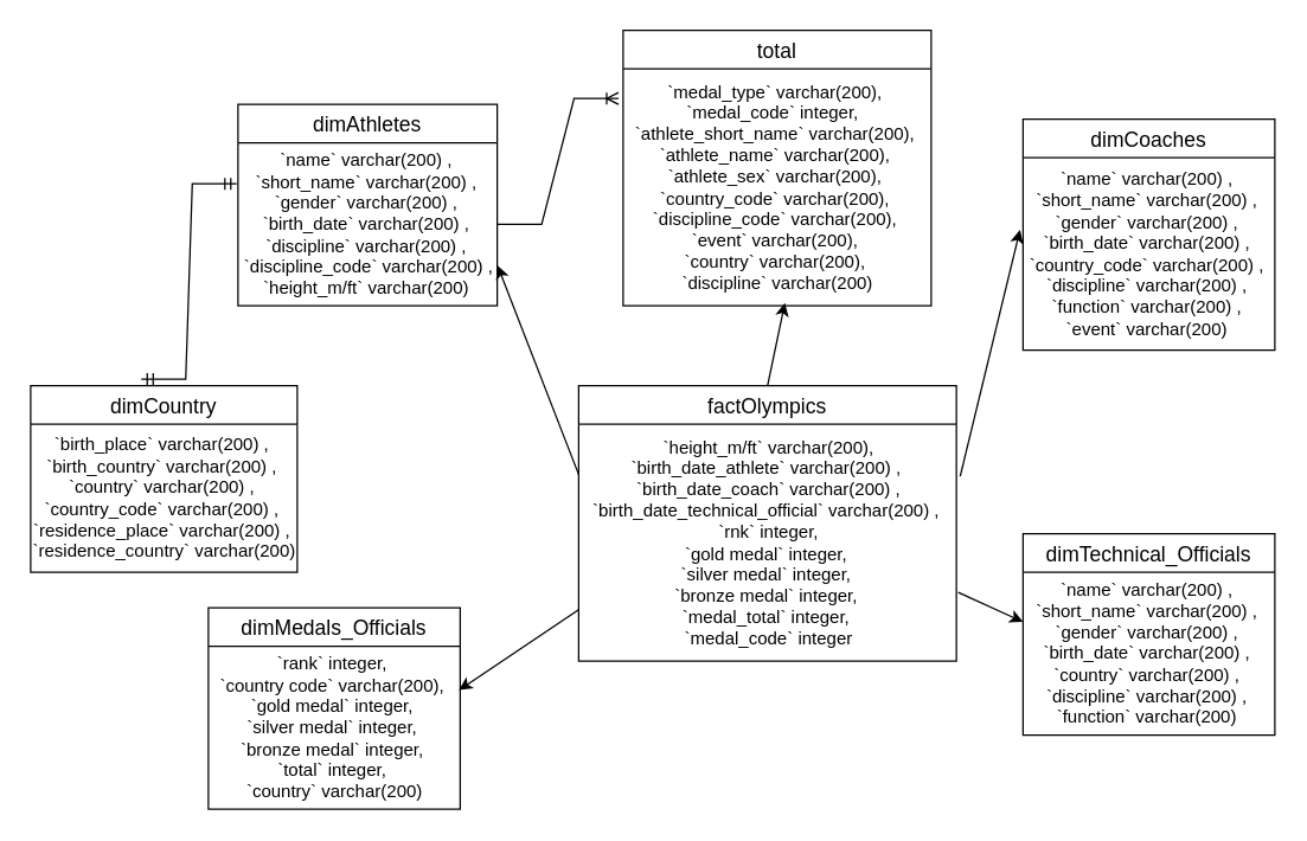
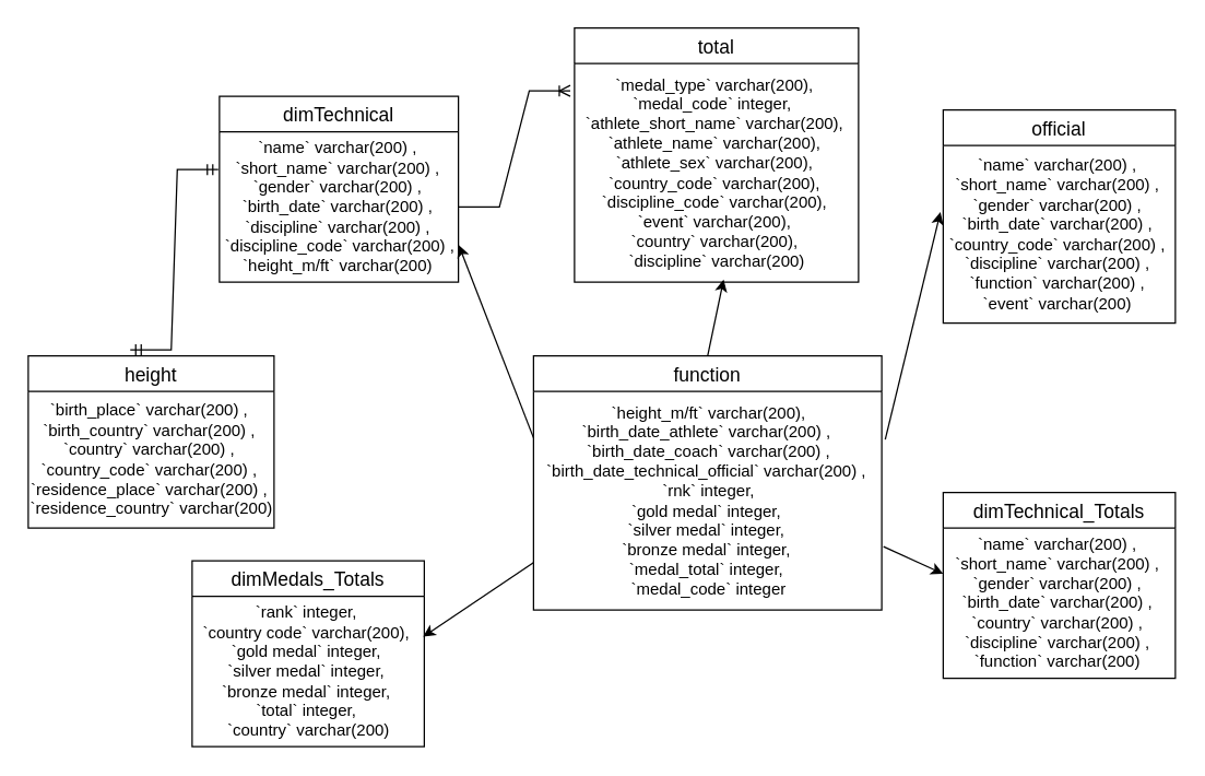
  <mxCell id="0" />
  <mxCell id="1" parent="0" />
- <mxCell id="2" value="dimAthletes" style="swimlane;fontStyle=0;childLayout=stackLayout;horizontal=1;startSize=26;horizontalStack=0;resizeParent=1;resizeParentMax=0;resizeLast=0;collapsible=1;marginBottom=0;align=center;fontSize=14;" parent="1" vertex="1"><mxGeometry x="160" y="70" width="175" height="136" as="geometry" /></mxCell>
+ <mxCell id="2" value="dimTechnical" style="swimlane;fontStyle=0;childLayout=stackLayout;horizontal=1;startSize=26;horizontalStack=0;resizeParent=1;resizeParentMax=0;resizeLast=0;collapsible=1;marginBottom=0;align=center;fontSize=14;" parent="1" vertex="1"><mxGeometry x="160" y="70" width="175" height="136" as="geometry" /></mxCell>
  <mxCell id="3" value="&lt;div&gt;`name` varchar(200) ,&amp;nbsp;&lt;/div&gt;&lt;div&gt;`short_name` varchar(200) ,&amp;nbsp;&lt;/div&gt;&lt;div&gt;`gender` varchar(200) ,&amp;nbsp;&lt;/div&gt;&lt;div&gt;`birth_date` varchar(200) ,&amp;nbsp;&lt;/div&gt;&lt;div&gt;`discipline` varchar(200) ,&amp;nbsp;&lt;/div&gt;&lt;div&gt;`discipline_code` varchar(200) ,&lt;/div&gt;&lt;div&gt;`height_m/ft` varchar(200)&amp;nbsp;&lt;/div&gt;" style="text;html=1;align=center;verticalAlign=middle;resizable=0;points=[];autosize=1;strokeColor=none;fillColor=none;" parent="2" vertex="1"><mxGeometry y="26" width="175" height="110" as="geometry" /></mxCell>
- <mxCell id="4" value="dimCoaches" style="swimlane;fontStyle=0;childLayout=stackLayout;horizontal=1;startSize=26;horizontalStack=0;resizeParent=1;resizeParentMax=0;resizeLast=0;collapsible=1;marginBottom=0;align=center;fontSize=14;" parent="1" vertex="1"><mxGeometry x="690" y="80" width="170" height="156" as="geometry" /></mxCell>
+ <mxCell id="4" value="official" style="swimlane;fontStyle=0;childLayout=stackLayout;horizontal=1;startSize=26;horizontalStack=0;resizeParent=1;resizeParentMax=0;resizeLast=0;collapsible=1;marginBottom=0;align=center;fontSize=14;" parent="1" vertex="1"><mxGeometry x="690" y="80" width="170" height="156" as="geometry" /></mxCell>
  <mxCell id="5" value="&lt;div&gt;`name` varchar(200) ,&amp;nbsp;&lt;/div&gt;&lt;div&gt;`short_name` varchar(200) ,&amp;nbsp;&lt;/div&gt;&lt;div&gt;`gender` varchar(200) ,&amp;nbsp;&lt;/div&gt;&lt;div&gt;`birth_date` varchar(200) ,&amp;nbsp;&lt;/div&gt;&lt;div&gt;`country_code` varchar(200) ,&amp;nbsp;&lt;/div&gt;&lt;div&gt;`discipline` varchar(200) ,&amp;nbsp;&lt;/div&gt;&lt;div&gt;`function` varchar(200) ,&amp;nbsp;&lt;/div&gt;&lt;div&gt;`event` varchar(200)&amp;nbsp;&lt;/div&gt;" style="text;html=1;align=center;verticalAlign=middle;resizable=0;points=[];autosize=1;strokeColor=none;fillColor=none;" parent="4" vertex="1"><mxGeometry y="26" width="170" height="130" as="geometry" /></mxCell>
  <mxCell id="6" value="total" style="swimlane;fontStyle=0;childLayout=stackLayout;horizontal=1;startSize=26;horizontalStack=0;resizeParent=1;resizeParentMax=0;resizeLast=0;collapsible=1;marginBottom=0;align=center;fontSize=14;" parent="1" vertex="1"><mxGeometry x="420" y="20" width="208" height="186" as="geometry" /></mxCell>
  <mxCell id="7" value="&lt;div&gt;`medal_type` varchar(200),&amp;nbsp;&lt;/div&gt;&lt;div&gt;`medal_code` integer,&amp;nbsp;&lt;span style=&quot;background-color: initial;&quot;&gt;&amp;nbsp;&lt;/span&gt;&lt;/div&gt;&lt;div&gt;`athlete_short_name` varchar(200),&amp;nbsp;&lt;/div&gt;&lt;div&gt;`athlete_name` varchar(200),&amp;nbsp;&lt;/div&gt;&lt;div&gt;`athlete_sex` varchar(200),&amp;nbsp;&lt;/div&gt;&lt;div&gt;`country_code` varchar(200),&amp;nbsp;&lt;/div&gt;&lt;div&gt;`discipline_code` varchar(200),&amp;nbsp;&lt;/div&gt;&lt;div&gt;`event` varchar(200),&amp;nbsp;&lt;/div&gt;&lt;div&gt;`country` varchar(200),&amp;nbsp;&lt;/div&gt;&lt;div&gt;`discipline` varchar(200)&lt;/div&gt;" style="text;html=1;align=center;verticalAlign=middle;resizable=0;points=[];autosize=1;strokeColor=none;fillColor=none;" parent="6" vertex="1"><mxGeometry y="26" width="208" height="160" as="geometry" /></mxCell>
- <mxCell id="8" value="dimMedals_Officials" style="swimlane;fontStyle=0;childLayout=stackLayout;horizontal=1;startSize=26;horizontalStack=0;resizeParent=1;resizeParentMax=0;resizeLast=0;collapsible=1;marginBottom=0;align=center;fontSize=14;" parent="1" vertex="1"><mxGeometry x="140" y="410" width="170" height="136" as="geometry" /></mxCell>
+ <mxCell id="8" value="dimMedals_Totals" style="swimlane;fontStyle=0;childLayout=stackLayout;horizontal=1;startSize=26;horizontalStack=0;resizeParent=1;resizeParentMax=0;resizeLast=0;collapsible=1;marginBottom=0;align=center;fontSize=14;" parent="1" vertex="1"><mxGeometry x="140" y="410" width="170" height="136" as="geometry" /></mxCell>
  <mxCell id="9" value="&lt;div&gt;`rank` integer,&amp;nbsp;&lt;/div&gt;&lt;div&gt;`country code` varchar(200),&amp;nbsp;&lt;/div&gt;&lt;div&gt;`gold medal` integer,&amp;nbsp;&lt;/div&gt;&lt;div&gt;`silver medal` integer,&amp;nbsp;&lt;/div&gt;&lt;div&gt;`bronze medal` integer,&amp;nbsp;&lt;/div&gt;&lt;div&gt;`total` integer,&amp;nbsp;&lt;/div&gt;&lt;div&gt;`country` varchar(200)&lt;/div&gt;" style="text;html=1;align=center;verticalAlign=middle;resizable=0;points=[];autosize=1;strokeColor=none;fillColor=none;" parent="8" vertex="1"><mxGeometry y="26" width="170" height="110" as="geometry" /></mxCell>
- <mxCell id="10" value="dimTechnical_Officials" style="swimlane;fontStyle=0;childLayout=stackLayout;horizontal=1;startSize=26;horizontalStack=0;resizeParent=1;resizeParentMax=0;resizeLast=0;collapsible=1;marginBottom=0;align=center;fontSize=14;" parent="1" vertex="1"><mxGeometry x="690" y="360" width="170" height="136" as="geometry" /></mxCell>
+ <mxCell id="10" value="dimTechnical_Totals" style="swimlane;fontStyle=0;childLayout=stackLayout;horizontal=1;startSize=26;horizontalStack=0;resizeParent=1;resizeParentMax=0;resizeLast=0;collapsible=1;marginBottom=0;align=center;fontSize=14;" parent="1" vertex="1"><mxGeometry x="690" y="360" width="170" height="136" as="geometry" /></mxCell>
  <mxCell id="11" value="&lt;div&gt;`name` varchar(200) ,&amp;nbsp;&lt;/div&gt;&lt;div&gt;`short_name` varchar(200) ,&amp;nbsp;&lt;/div&gt;&lt;div&gt;`gender` varchar(200) ,&amp;nbsp;&lt;/div&gt;&lt;div&gt;`birth_date` varchar(200) ,&amp;nbsp;&lt;/div&gt;&lt;div&gt;`country` varchar(200) ,&amp;nbsp;&lt;/div&gt;&lt;div&gt;`discipline` varchar(200) ,&amp;nbsp;&lt;/div&gt;&lt;div&gt;`function` varchar(200)&amp;nbsp;&lt;/div&gt;" style="text;html=1;align=center;verticalAlign=middle;resizable=0;points=[];autosize=1;strokeColor=none;fillColor=none;" parent="10" vertex="1"><mxGeometry y="26" width="170" height="110" as="geometry" /></mxCell>
- <mxCell id="12" value="factOlympics" style="swimlane;fontStyle=0;childLayout=stackLayout;horizontal=1;startSize=26;horizontalStack=0;resizeParent=1;resizeParentMax=0;resizeLast=0;collapsible=1;marginBottom=0;align=center;fontSize=14;" parent="1" vertex="1"><mxGeometry x="390" y="260" width="255" height="186" as="geometry" /></mxCell>
+ <mxCell id="12" value="function" style="swimlane;fontStyle=0;childLayout=stackLayout;horizontal=1;startSize=26;horizontalStack=0;resizeParent=1;resizeParentMax=0;resizeLast=0;collapsible=1;marginBottom=0;align=center;fontSize=14;" parent="1" vertex="1"><mxGeometry x="390" y="260" width="255" height="186" as="geometry" /></mxCell>
  <mxCell id="13" value="&lt;div&gt;`height_m/ft` varchar(200),&lt;/div&gt;&lt;div&gt;`birth_date_athlete` varchar(200) ,&amp;nbsp;&lt;/div&gt;&lt;div&gt;`birth_date_coach` varchar(200) ,&lt;/div&gt;&lt;div&gt;`birth_date_technical_official` varchar(200) ,&amp;nbsp;&lt;/div&gt;&lt;div&gt;`rnk` integer,&lt;/div&gt;&lt;div&gt;`gold medal` integer,&amp;nbsp;&lt;/div&gt;&lt;div&gt;`silver medal` integer,&amp;nbsp;&lt;/div&gt;&lt;div&gt;`bronze medal` integer,&amp;nbsp;&lt;/div&gt;&lt;div&gt;`medal_total` integer,&amp;nbsp;&lt;/div&gt;&lt;div&gt;`medal_code` integer&lt;/div&gt;" style="text;html=1;align=center;verticalAlign=middle;resizable=0;points=[];autosize=1;strokeColor=none;fillColor=none;" parent="12" vertex="1"><mxGeometry y="26" width="255" height="160" as="geometry" /></mxCell>
  <mxCell id="14" value="" style="endArrow=classic;html=1;rounded=0;entryX=1.001;entryY=0.753;entryDx=0;entryDy=0;entryPerimeter=0;" parent="1" target="3" edge="1"><mxGeometry width="50" height="50" relative="1" as="geometry"><mxPoint x="390" y="320" as="sourcePoint" /><mxPoint x="340" y="180" as="targetPoint" /></mxGeometry></mxCell>
  <mxCell id="15" value="" style="endArrow=classic;html=1;rounded=0;exitX=0.5;exitY=0;exitDx=0;exitDy=0;entryX=0.525;entryY=0.988;entryDx=0;entryDy=0;entryPerimeter=0;" parent="1" source="12" target="7" edge="1"><mxGeometry width="50" height="50" relative="1" as="geometry"><mxPoint x="530" y="260" as="sourcePoint" /><mxPoint x="580" y="210" as="targetPoint" /></mxGeometry></mxCell>
  <mxCell id="16" value="" style="endArrow=classic;html=1;rounded=0;exitX=1.01;exitY=0.22;exitDx=0;exitDy=0;exitPerimeter=0;entryX=-0.012;entryY=0.375;entryDx=0;entryDy=0;entryPerimeter=0;" parent="1" source="13" target="5" edge="1"><mxGeometry width="50" height="50" relative="1" as="geometry"><mxPoint x="530" y="270" as="sourcePoint" /><mxPoint x="580" y="220" as="targetPoint" /></mxGeometry></mxCell>
  <mxCell id="17" value="" style="endArrow=classic;html=1;rounded=0;entryX=0;entryY=0.305;entryDx=0;entryDy=0;entryPerimeter=0;exitX=1.005;exitY=0.71;exitDx=0;exitDy=0;exitPerimeter=0;" parent="1" target="11" edge="1" source="13"><mxGeometry width="50" height="50" relative="1" as="geometry"><mxPoint x="610" y="400" as="sourcePoint" /><mxPoint x="600" y="370" as="targetPoint" /></mxGeometry></mxCell>
  <mxCell id="18" value="" style="endArrow=classic;html=1;rounded=0;exitX=0;exitY=0.783;exitDx=0;exitDy=0;exitPerimeter=0;entryX=0.995;entryY=0.269;entryDx=0;entryDy=0;entryPerimeter=0;" parent="1" source="13" target="9" edge="1"><mxGeometry width="50" height="50" relative="1" as="geometry"><mxPoint x="270" y="470" as="sourcePoint" /><mxPoint x="320" y="420" as="targetPoint" /></mxGeometry></mxCell>
  <mxCell id="19" value="" style="edgeStyle=entityRelationEdgeStyle;fontSize=12;html=1;endArrow=ERoneToMany;rounded=0;entryX=-0.015;entryY=0.125;entryDx=0;entryDy=0;entryPerimeter=0;" parent="1" source="3" target="7" edge="1"><mxGeometry width="100" height="100" relative="1" as="geometry"><mxPoint x="250" y="140" as="sourcePoint" /><mxPoint x="340" y="40" as="targetPoint" /></mxGeometry></mxCell>
- <mxCell id="20" value="dimCountry" style="swimlane;fontStyle=0;childLayout=stackLayout;horizontal=1;startSize=26;horizontalStack=0;resizeParent=1;resizeParentMax=0;resizeLast=0;collapsible=1;marginBottom=0;align=center;fontSize=14;" parent="1" vertex="1"><mxGeometry x="20" y="260" width="180" height="126" as="geometry" /></mxCell>
+ <mxCell id="20" value="height" style="swimlane;fontStyle=0;childLayout=stackLayout;horizontal=1;startSize=26;horizontalStack=0;resizeParent=1;resizeParentMax=0;resizeLast=0;collapsible=1;marginBottom=0;align=center;fontSize=14;" parent="1" vertex="1"><mxGeometry x="20" y="260" width="180" height="126" as="geometry" /></mxCell>
  <mxCell id="21" value="&lt;div&gt;`birth_place` varchar(200) ,&amp;nbsp;&lt;/div&gt;&lt;div&gt;`birth_country` varchar(200) ,&amp;nbsp;&lt;/div&gt;&lt;div&gt;`country` varchar(200) ,&amp;nbsp;&lt;/div&gt;&lt;div&gt;`country_code` varchar(200) ,&amp;nbsp;&lt;/div&gt;&lt;div&gt;`residence_place` varchar(200) ,&amp;nbsp;&lt;/div&gt;&lt;div&gt;`residence_country` varchar(200)&lt;/div&gt;" style="text;html=1;align=center;verticalAlign=middle;resizable=0;points=[];autosize=1;strokeColor=none;fillColor=none;" parent="20" vertex="1"><mxGeometry y="26" width="180" height="100" as="geometry" /></mxCell>
  <mxCell id="22" value="" style="edgeStyle=entityRelationEdgeStyle;fontSize=12;html=1;endArrow=ERmandOne;startArrow=ERmandOne;rounded=0;exitX=0.415;exitY=-0.035;exitDx=0;exitDy=0;exitPerimeter=0;entryX=-0.005;entryY=0.251;entryDx=0;entryDy=0;entryPerimeter=0;" parent="1" source="20" target="3" edge="1"><mxGeometry width="100" height="100" relative="1" as="geometry"><mxPoint x="40" y="220" as="sourcePoint" /><mxPoint x="140" y="120" as="targetPoint" /></mxGeometry></mxCell>
